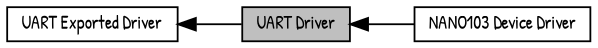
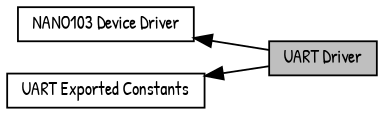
  digraph {
    fontname="Patrick Hand"
    rankdir=LR
    node [color=black fillcolor=white fontname="Patrick Hand" fontsize=10 shape=box style=filled]
    edge [dir=back fontname="Patrick Hand" fontsize=10 labelfontname=Helvetica labelfontsize=10 shape=plaintext style=solid]
    n1 [height=0.2 label="NANO103 Device Driver" width=0.4]
    n2 [fillcolor=grey75 fontcolor=black height=0.2 label="UART Driver" width=0.4]
-   n3 [height=0.2 label="UART Exported Driver" width=0.4]
-   n2 -> n1
+   n3 [height=0.2 label="UART Exported Constants" width=0.4]
+   n1 -> n2
    n3 -> n2
  }
